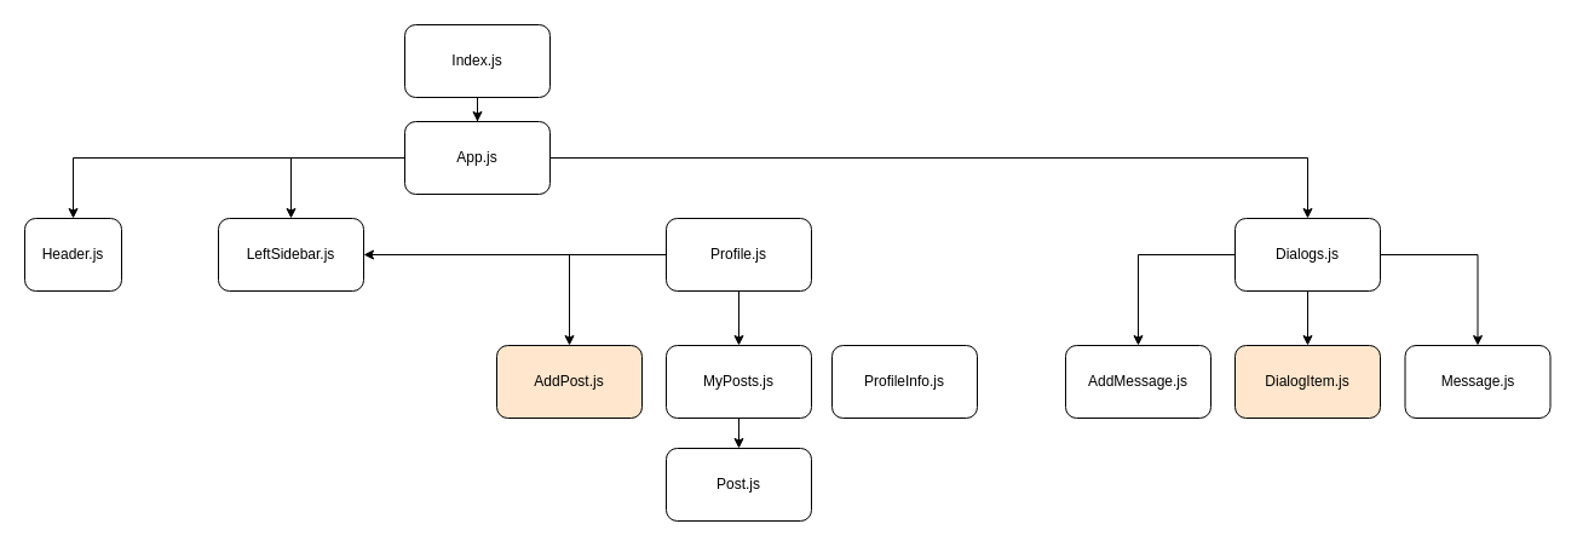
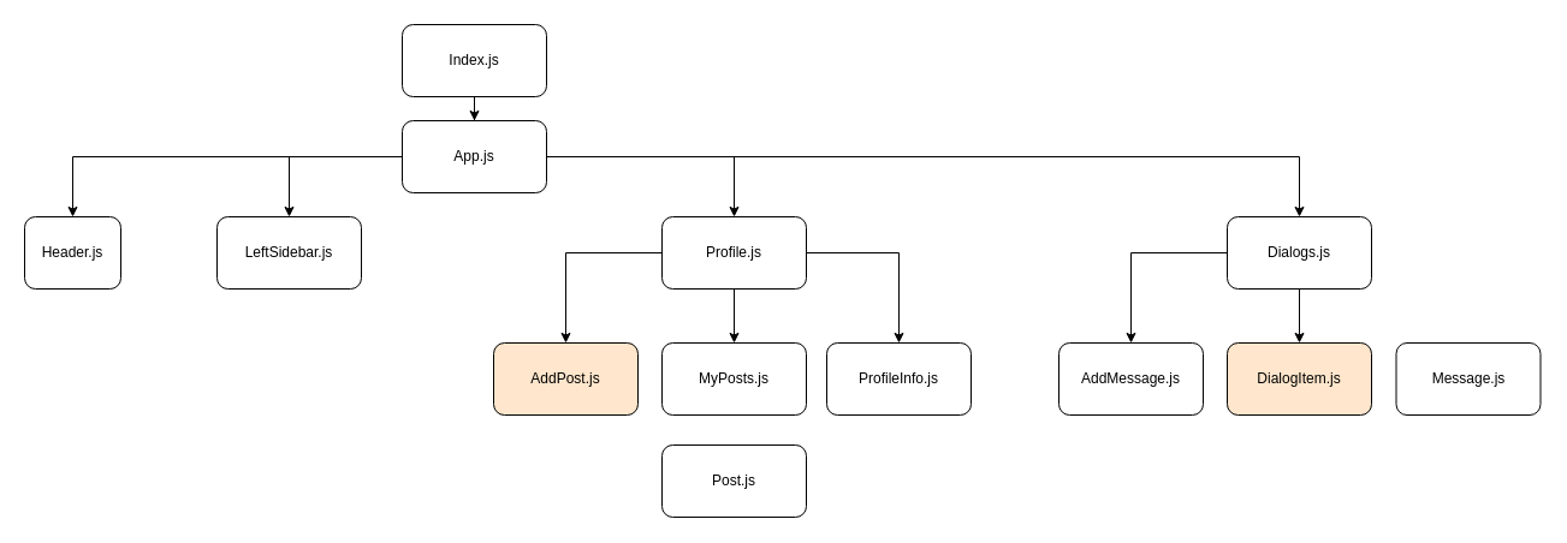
  <mxCell id="0" />
  <mxCell id="1" parent="0" />
  <mxCell id="2" style="edgeStyle=orthogonalEdgeStyle;rounded=0;orthogonalLoop=1;jettySize=auto;html=1;" edge="1" parent="1" source="3" target="8"><mxGeometry relative="1" as="geometry" /></mxCell>
  <mxCell id="3" value="Index.js" style="rounded=1;whiteSpace=wrap;html=1;" vertex="1" parent="1"><mxGeometry x="334" y="20" width="120" height="60" as="geometry" /></mxCell>
  <mxCell id="4" style="edgeStyle=orthogonalEdgeStyle;rounded=0;orthogonalLoop=1;jettySize=auto;html=1;entryX=0.5;entryY=0;entryDx=0;entryDy=0;" edge="1" parent="1" source="8" target="10"><mxGeometry relative="1" as="geometry" /></mxCell>
  <mxCell id="5" style="edgeStyle=orthogonalEdgeStyle;rounded=0;orthogonalLoop=1;jettySize=auto;html=1;" edge="1" parent="1" source="8" target="9"><mxGeometry relative="1" as="geometry" /></mxCell>
+ <mxCell id="6" style="edgeStyle=orthogonalEdgeStyle;rounded=0;orthogonalLoop=1;jettySize=auto;html=1;entryX=0.5;entryY=0;entryDx=0;entryDy=0;" edge="1" parent="1" source="8" target="14"><mxGeometry relative="1" as="geometry" /></mxCell>
  <mxCell id="7" style="edgeStyle=orthogonalEdgeStyle;rounded=0;orthogonalLoop=1;jettySize=auto;html=1;" edge="1" parent="1" source="8" target="18"><mxGeometry relative="1" as="geometry" /></mxCell>
  <mxCell id="8" value="App.js" style="rounded=1;whiteSpace=wrap;html=1;" vertex="1" parent="1"><mxGeometry x="334" y="100" width="120" height="60" as="geometry" /></mxCell>
  <mxCell id="9" value="Header.js" style="rounded=1;whiteSpace=wrap;html=1;" vertex="1" parent="1"><mxGeometry x="20" y="180" width="80" height="60" as="geometry" /></mxCell>
  <mxCell id="10" value="LeftSidebar.js" style="rounded=1;whiteSpace=wrap;html=1;" vertex="1" parent="1"><mxGeometry x="180" y="180" width="120" height="60" as="geometry" /></mxCell>
  <mxCell id="11" style="edgeStyle=orthogonalEdgeStyle;rounded=0;orthogonalLoop=1;jettySize=auto;html=1;" edge="1" parent="1" source="14" target="22"><mxGeometry relative="1" as="geometry" /></mxCell>
  <mxCell id="12" style="edgeStyle=orthogonalEdgeStyle;rounded=0;orthogonalLoop=1;jettySize=auto;html=1;" edge="1" parent="1" source="14" target="24"><mxGeometry relative="1" as="geometry" /></mxCell>
- <mxCell id="13" style="edgeStyle=orthogonalEdgeStyle;rounded=0;orthogonalLoop=1;jettySize=auto;html=1;" edge="1" parent="1" source="14" target="10"><mxGeometry relative="1" as="geometry" /></mxCell>
+ <mxCell id="13" style="edgeStyle=orthogonalEdgeStyle;rounded=0;orthogonalLoop=1;jettySize=auto;html=1;" edge="1" parent="1" source="14" target="25"><mxGeometry relative="1" as="geometry" /></mxCell>
  <mxCell id="14" value="Profile.js" style="rounded=1;whiteSpace=wrap;html=1;" vertex="1" parent="1"><mxGeometry x="550" y="180" width="120" height="60" as="geometry" /></mxCell>
  <mxCell id="15" style="edgeStyle=orthogonalEdgeStyle;rounded=0;orthogonalLoop=1;jettySize=auto;html=1;" edge="1" parent="1" source="18" target="19"><mxGeometry relative="1" as="geometry" /></mxCell>
  <mxCell id="16" style="edgeStyle=orthogonalEdgeStyle;rounded=0;orthogonalLoop=1;jettySize=auto;html=1;" edge="1" parent="1" source="18" target="20"><mxGeometry relative="1" as="geometry" /></mxCell>
- <mxCell id="17" style="edgeStyle=orthogonalEdgeStyle;rounded=0;orthogonalLoop=1;jettySize=auto;html=1;" edge="1" parent="1" source="18" target="21"><mxGeometry relative="1" as="geometry" /></mxCell>
  <mxCell id="18" value="Dialogs.js" style="rounded=1;whiteSpace=wrap;html=1;" vertex="1" parent="1"><mxGeometry x="1020" y="180" width="120" height="60" as="geometry" /></mxCell>
  <mxCell id="19" value="AddMessage.js" style="rounded=1;whiteSpace=wrap;html=1;" vertex="1" parent="1"><mxGeometry x="880" y="285" width="120" height="60" as="geometry" /></mxCell>
  <mxCell id="20" value="DialogItem.js" style="rounded=1;whiteSpace=wrap;html=1;fillColor=#ffe6cc;" vertex="1" parent="1"><mxGeometry x="1020" y="285" width="120" height="60" as="geometry" /></mxCell>
  <mxCell id="21" value="Message.js" style="rounded=1;whiteSpace=wrap;html=1;" vertex="1" parent="1"><mxGeometry x="1160.5" y="285" width="120" height="60" as="geometry" /></mxCell>
  <mxCell id="22" value="AddPost.js" style="rounded=1;whiteSpace=wrap;html=1;fillColor=#ffe6cc;" vertex="1" parent="1"><mxGeometry x="410" y="285" width="120" height="60" as="geometry" /></mxCell>
- <mxCell id="23" style="edgeStyle=orthogonalEdgeStyle;rounded=0;orthogonalLoop=1;jettySize=auto;html=1;" edge="1" parent="1" source="24" target="26"><mxGeometry relative="1" as="geometry" /></mxCell>
  <mxCell id="24" value="MyPosts.js" style="rounded=1;whiteSpace=wrap;html=1;" vertex="1" parent="1"><mxGeometry x="550" y="285" width="120" height="60" as="geometry" /></mxCell>
  <mxCell id="25" value="ProfileInfo.js" style="rounded=1;whiteSpace=wrap;html=1;" vertex="1" parent="1"><mxGeometry x="687" y="285" width="120" height="60" as="geometry" /></mxCell>
  <mxCell id="26" value="Post.js" style="rounded=1;whiteSpace=wrap;html=1;" vertex="1" parent="1"><mxGeometry x="550" y="370" width="120" height="60" as="geometry" /></mxCell>
